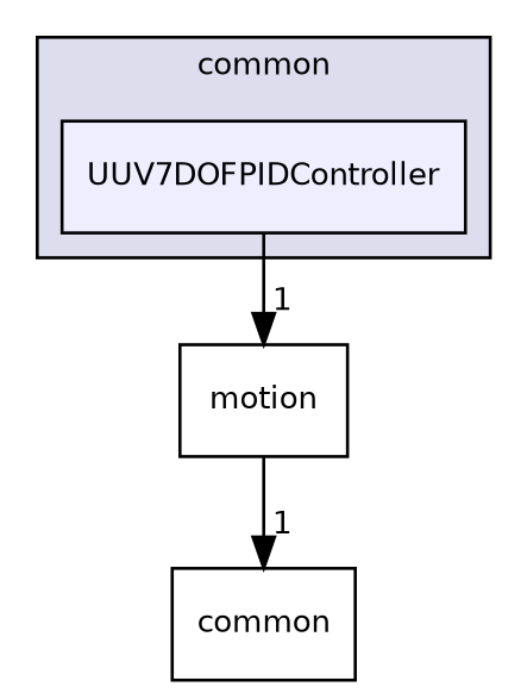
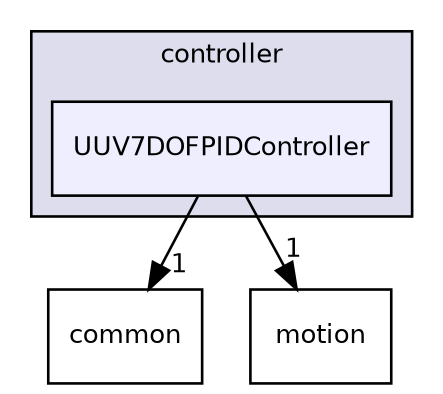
  digraph {
    compound=true
    node [fontname=Helvetica fontsize=10 shape=box]
    edge [headlabel=1 labeldistance=1.5 labelfontname=Helvetica labelfontsize=10]
    n1 [fillcolor="#eeeeff" label=UUV7DOFPIDController pencolor=black style=filled]
    n2 [label=common]
    n3 [label=motion]
    subgraph cluster_1 {
      bgcolor="#ddddee"
      fontname=Helvetica
      fontsize=10
-     label=common
+     label=controller
      pencolor=black
      n1
    }
-   n3 -> n2
+   n1 -> n2
    n1 -> n3
  }
